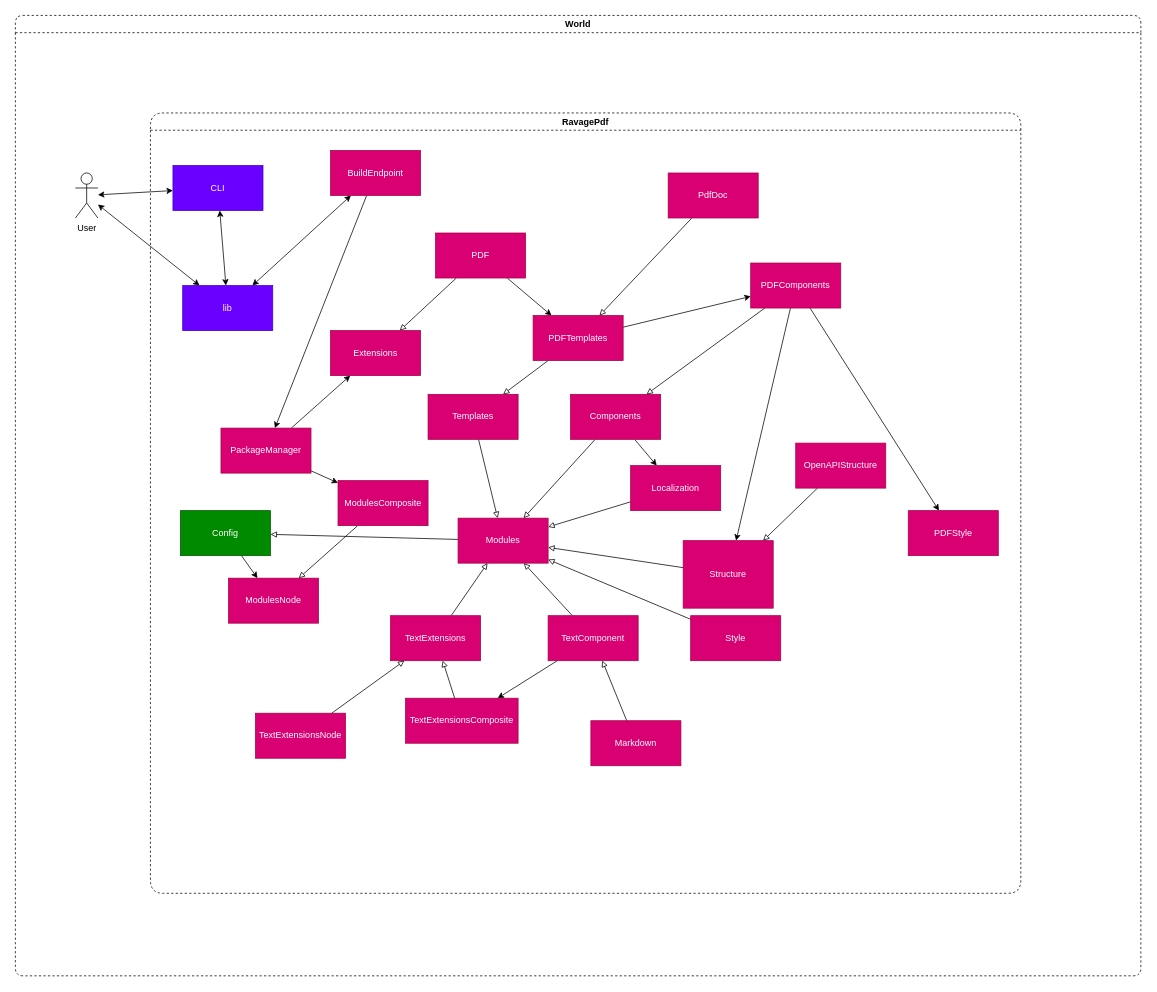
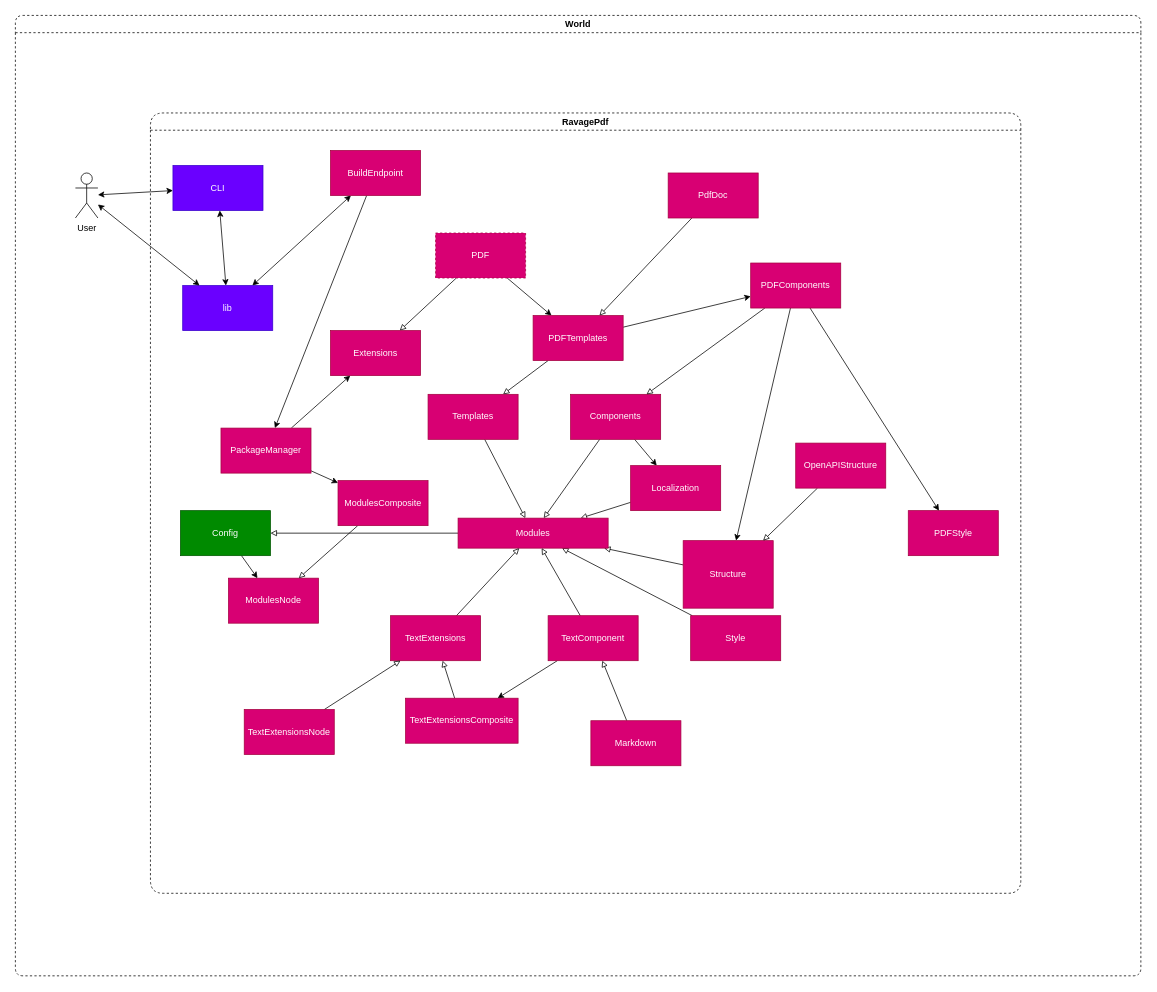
  <mxCell id="0" />
  <mxCell id="1" parent="0" />
  <mxCell id="2" value="World" style="swimlane;whiteSpace=wrap;html=1;rounded=1;dashed=1;swimlaneFillColor=default;" vertex="1" parent="1"><mxGeometry x="20" y="20" width="1500" height="1280" as="geometry" /></mxCell>
  <mxCell id="3" value="RavagePdf" style="swimlane;whiteSpace=wrap;html=1;dashed=1;swimlaneFillColor=default;rounded=1;arcSize=25;" vertex="1" parent="2"><mxGeometry x="180" y="130" width="1160" height="1040" as="geometry" /></mxCell>
  <mxCell id="4" style="edgeStyle=none;html=1;startArrow=classic;startFill=1;" edge="1" parent="3" source="5" target="7"><mxGeometry relative="1" as="geometry" /></mxCell>
  <mxCell id="5" value="CLI" style="rounded=0;whiteSpace=wrap;html=1;fillColor=#6a00ff;fontColor=#ffffff;strokeColor=#3700CC;" vertex="1" parent="3"><mxGeometry x="30" y="70" width="120" height="60" as="geometry" /></mxCell>
  <mxCell id="6" style="edgeStyle=none;html=1;startArrow=classic;startFill=1;endArrow=classic;endFill=1;" edge="1" parent="3" source="7" target="20"><mxGeometry relative="1" as="geometry" /></mxCell>
  <mxCell id="7" value="lib" style="rounded=0;whiteSpace=wrap;html=1;fillColor=#6a00ff;fontColor=#ffffff;strokeColor=#3700CC;" vertex="1" parent="3"><mxGeometry x="43" y="230" width="120" height="60" as="geometry" /></mxCell>
  <mxCell id="8" style="edgeStyle=none;html=1;startArrow=none;startFill=0;" edge="1" parent="3" source="10" target="18"><mxGeometry relative="1" as="geometry" /></mxCell>
  <mxCell id="9" style="edgeStyle=none;html=1;startArrow=none;startFill=0;endArrow=block;endFill=0;" edge="1" parent="3" source="10" target="44"><mxGeometry relative="1" as="geometry" /></mxCell>
- <mxCell id="10" value="PDF" style="rounded=0;whiteSpace=wrap;html=1;fillColor=#d80073;fontColor=#ffffff;strokeColor=#A50040;" vertex="1" parent="3"><mxGeometry x="380" y="160" width="120" height="60" as="geometry" /></mxCell>
+ <mxCell id="10" value="PDF" style="rounded=0;whiteSpace=wrap;html=1;fillColor=#d80073;fontColor=#ffffff;strokeColor=#A50040;dashed=1;" vertex="1" parent="3"><mxGeometry x="380" y="160" width="120" height="60" as="geometry" /></mxCell>
  <mxCell id="11" style="edgeStyle=none;html=1;startArrow=none;startFill=0;" edge="1" parent="3" source="13" target="22"><mxGeometry relative="1" as="geometry" /></mxCell>
  <mxCell id="12" style="edgeStyle=none;html=1;startArrow=none;startFill=0;endArrow=block;endFill=0;" edge="1" parent="3" source="13" target="36"><mxGeometry relative="1" as="geometry" /></mxCell>
  <mxCell id="13" value="Components" style="rounded=0;whiteSpace=wrap;html=1;fillColor=#d80073;fontColor=#ffffff;strokeColor=#A50040;" vertex="1" parent="3"><mxGeometry x="560" y="375" width="120" height="60" as="geometry" /></mxCell>
  <mxCell id="14" style="edgeStyle=none;html=1;startArrow=none;startFill=0;endArrow=block;endFill=0;" edge="1" parent="3" source="15" target="18"><mxGeometry relative="1" as="geometry" /></mxCell>
  <mxCell id="15" value="PdfDoc" style="rounded=0;whiteSpace=wrap;html=1;fillColor=#d80073;fontColor=#ffffff;strokeColor=#A50040;" vertex="1" parent="3"><mxGeometry x="690" y="80" width="120" height="60" as="geometry" /></mxCell>
  <mxCell id="16" style="edgeStyle=none;html=1;startArrow=none;startFill=0;" edge="1" parent="3" source="18" target="43"><mxGeometry relative="1" as="geometry" /></mxCell>
  <mxCell id="17" style="edgeStyle=none;html=1;startArrow=none;startFill=0;endArrow=block;endFill=0;" edge="1" parent="3" source="18" target="31"><mxGeometry relative="1" as="geometry" /></mxCell>
  <mxCell id="18" value="PDFTemplates" style="rounded=0;whiteSpace=wrap;html=1;fillColor=#d80073;fontColor=#ffffff;strokeColor=#A50040;" vertex="1" parent="3"><mxGeometry x="510" y="270" width="120" height="60" as="geometry" /></mxCell>
  <mxCell id="19" style="edgeStyle=none;html=1;startArrow=none;startFill=0;" edge="1" parent="3" source="20" target="34"><mxGeometry relative="1" as="geometry" /></mxCell>
  <mxCell id="20" value="BuildEndpoint" style="rounded=0;whiteSpace=wrap;html=1;fillColor=#d80073;fontColor=#ffffff;strokeColor=#A50040;" vertex="1" parent="3"><mxGeometry x="240" y="50" width="120" height="60" as="geometry" /></mxCell>
  <mxCell id="21" style="edgeStyle=none;html=1;startArrow=none;startFill=0;endArrow=block;endFill=0;" edge="1" parent="3" source="22" target="36"><mxGeometry relative="1" as="geometry" /></mxCell>
  <mxCell id="22" value="Localization" style="rounded=0;whiteSpace=wrap;html=1;fillColor=#d80073;fontColor=#ffffff;strokeColor=#A50040;" vertex="1" parent="3"><mxGeometry x="640" y="470" width="120" height="60" as="geometry" /></mxCell>
  <mxCell id="23" style="edgeStyle=none;html=1;startArrow=none;startFill=0;endArrow=block;endFill=0;" edge="1" parent="3" source="24" target="36"><mxGeometry relative="1" as="geometry" /></mxCell>
  <mxCell id="24" value="Style" style="rounded=0;whiteSpace=wrap;html=1;fillColor=#d80073;fontColor=#ffffff;strokeColor=#A50040;" vertex="1" parent="3"><mxGeometry x="720" y="670" width="120" height="60" as="geometry" /></mxCell>
  <mxCell id="25" value="PDFStyle" style="rounded=0;whiteSpace=wrap;html=1;fillColor=#d80073;fontColor=#ffffff;strokeColor=#A50040;" vertex="1" parent="3"><mxGeometry x="1010" y="530" width="120" height="60" as="geometry" /></mxCell>
  <mxCell id="26" style="edgeStyle=none;html=1;startArrow=none;startFill=0;endArrow=block;endFill=0;" edge="1" parent="3" source="27" target="36"><mxGeometry relative="1" as="geometry" /></mxCell>
  <mxCell id="27" value="Structure" style="rounded=0;whiteSpace=wrap;html=1;fillColor=#d80073;fontColor=#ffffff;strokeColor=#A50040;" vertex="1" parent="3"><mxGeometry x="710" y="570" width="120" height="90" as="geometry" /></mxCell>
  <mxCell id="28" style="edgeStyle=none;html=1;startArrow=none;startFill=0;endArrow=block;endFill=0;" edge="1" parent="3" source="29" target="27"><mxGeometry relative="1" as="geometry" /></mxCell>
  <mxCell id="29" value="OpenAPIStructure" style="rounded=0;whiteSpace=wrap;html=1;fillColor=#d80073;fontColor=#ffffff;strokeColor=#A50040;" vertex="1" parent="3"><mxGeometry x="860" y="440" width="120" height="60" as="geometry" /></mxCell>
  <mxCell id="30" style="edgeStyle=none;html=1;startArrow=none;startFill=0;endArrow=block;endFill=0;" edge="1" parent="3" source="31" target="36"><mxGeometry relative="1" as="geometry" /></mxCell>
  <mxCell id="31" value="Templates" style="rounded=0;whiteSpace=wrap;html=1;fillColor=#d80073;fontColor=#ffffff;strokeColor=#A50040;" vertex="1" parent="3"><mxGeometry x="370" y="375" width="120" height="60" as="geometry" /></mxCell>
  <mxCell id="32" style="edgeStyle=none;html=1;startArrow=none;startFill=0;" edge="1" parent="3" source="34" target="44"><mxGeometry relative="1" as="geometry" /></mxCell>
  <mxCell id="33" style="edgeStyle=none;html=1;startArrow=none;startFill=0;endArrow=classic;endFill=1;" edge="1" parent="3" source="34" target="39"><mxGeometry relative="1" as="geometry" /></mxCell>
  <mxCell id="34" value="PackageManager" style="rounded=0;whiteSpace=wrap;html=1;fillColor=#d80073;fontColor=#ffffff;strokeColor=#A50040;" vertex="1" parent="3"><mxGeometry x="94" y="420" width="120" height="60" as="geometry" /></mxCell>
  <mxCell id="35" style="edgeStyle=none;html=1;startArrow=none;startFill=0;endArrow=block;endFill=0;" edge="1" parent="3" source="36" target="46"><mxGeometry relative="1" as="geometry" /></mxCell>
- <mxCell id="36" value="Modules" style="rounded=0;whiteSpace=wrap;html=1;fillColor=#d80073;fontColor=#ffffff;strokeColor=#A50040;" vertex="1" parent="3"><mxGeometry x="410" y="540" width="120" height="60" as="geometry" /></mxCell>
+ <mxCell id="36" value="Modules" style="rounded=0;whiteSpace=wrap;html=1;fillColor=#d80073;fontColor=#ffffff;strokeColor=#A50040;" vertex="1" parent="3"><mxGeometry x="410" y="540" width="200" height="40" as="geometry" /></mxCell>
  <mxCell id="37" value="ModulesNode" style="rounded=0;whiteSpace=wrap;html=1;fillColor=#d80073;fontColor=#ffffff;strokeColor=#A50040;" vertex="1" parent="3"><mxGeometry x="104" y="620" width="120" height="60" as="geometry" /></mxCell>
  <mxCell id="38" style="edgeStyle=none;html=1;startArrow=none;startFill=0;endArrow=block;endFill=0;" edge="1" parent="3" source="39" target="37"><mxGeometry relative="1" as="geometry" /></mxCell>
  <mxCell id="39" value="ModulesComposite" style="rounded=0;whiteSpace=wrap;html=1;fillColor=#d80073;fontColor=#ffffff;strokeColor=#A50040;" vertex="1" parent="3"><mxGeometry x="250" y="490" width="120" height="60" as="geometry" /></mxCell>
  <mxCell id="40" style="edgeStyle=none;html=1;startArrow=none;startFill=0;" edge="1" parent="3" source="43" target="27"><mxGeometry relative="1" as="geometry" /></mxCell>
  <mxCell id="41" style="edgeStyle=none;html=1;startArrow=none;startFill=0;" edge="1" parent="3" source="43" target="25"><mxGeometry relative="1" as="geometry" /></mxCell>
  <mxCell id="42" style="edgeStyle=none;html=1;startArrow=none;startFill=0;endArrow=block;endFill=0;" edge="1" parent="3" source="43" target="13"><mxGeometry relative="1" as="geometry" /></mxCell>
  <mxCell id="43" value="PDFComponents" style="rounded=0;whiteSpace=wrap;html=1;fillColor=#d80073;fontColor=#ffffff;strokeColor=#A50040;" vertex="1" parent="3"><mxGeometry x="800" y="200" width="120" height="60" as="geometry" /></mxCell>
  <mxCell id="44" value="Extensions" style="rounded=0;whiteSpace=wrap;html=1;fillColor=#d80073;fontColor=#ffffff;strokeColor=#A50040;" vertex="1" parent="3"><mxGeometry x="240" y="290" width="120" height="60" as="geometry" /></mxCell>
  <mxCell id="45" style="edgeStyle=none;html=1;startArrow=none;startFill=0;endArrow=classic;endFill=1;" edge="1" parent="3" source="46" target="37"><mxGeometry relative="1" as="geometry" /></mxCell>
  <mxCell id="46" value="Config" style="rounded=0;whiteSpace=wrap;html=1;fillColor=#008a00;fontColor=#ffffff;strokeColor=#005700;" vertex="1" parent="3"><mxGeometry x="40" y="530" width="120" height="60" as="geometry" /></mxCell>
  <mxCell id="47" style="edgeStyle=none;html=1;startArrow=none;startFill=0;endArrow=block;endFill=0;" edge="1" parent="3" source="49" target="36"><mxGeometry relative="1" as="geometry" /></mxCell>
  <mxCell id="48" style="edgeStyle=none;html=1;startArrow=none;startFill=0;endArrow=classic;endFill=1;" edge="1" parent="3" source="49" target="57"><mxGeometry relative="1" as="geometry" /></mxCell>
  <mxCell id="49" value="TextComponent" style="rounded=0;whiteSpace=wrap;html=1;fillColor=#d80073;fontColor=#ffffff;strokeColor=#A50040;" vertex="1" parent="3"><mxGeometry x="530" y="670" width="120" height="60" as="geometry" /></mxCell>
  <mxCell id="50" style="edgeStyle=none;html=1;startArrow=none;startFill=0;endArrow=block;endFill=0;" edge="1" parent="3" source="51" target="49"><mxGeometry relative="1" as="geometry" /></mxCell>
  <mxCell id="51" value="Markdown" style="rounded=0;whiteSpace=wrap;html=1;fillColor=#d80073;fontColor=#ffffff;strokeColor=#A50040;" vertex="1" parent="3"><mxGeometry x="587" y="810" width="120" height="60" as="geometry" /></mxCell>
  <mxCell id="52" style="edgeStyle=none;html=1;startArrow=none;startFill=0;endArrow=block;endFill=0;" edge="1" parent="3" source="53" target="36"><mxGeometry relative="1" as="geometry" /></mxCell>
  <mxCell id="53" value="TextExtensions" style="rounded=0;whiteSpace=wrap;html=1;fillColor=#d80073;fontColor=#ffffff;strokeColor=#A50040;" vertex="1" parent="3"><mxGeometry x="320" y="670" width="120" height="60" as="geometry" /></mxCell>
  <mxCell id="54" style="edgeStyle=none;html=1;startArrow=none;startFill=0;endArrow=block;endFill=0;" edge="1" parent="3" source="55" target="53"><mxGeometry relative="1" as="geometry" /></mxCell>
- <mxCell id="55" value="TextExtensionsNode" style="rounded=0;whiteSpace=wrap;html=1;fillColor=#d80073;fontColor=#ffffff;strokeColor=#A50040;" vertex="1" parent="3"><mxGeometry x="140" y="800" width="120" height="60" as="geometry" /></mxCell>
+ <mxCell id="55" value="TextExtensionsNode" style="rounded=0;whiteSpace=wrap;html=1;fillColor=#d80073;fontColor=#ffffff;strokeColor=#A50040;" vertex="1" parent="3"><mxGeometry x="125" y="795" width="120" height="60" as="geometry" /></mxCell>
  <mxCell id="56" style="edgeStyle=none;html=1;startArrow=none;startFill=0;endArrow=block;endFill=0;" edge="1" parent="3" source="57" target="53"><mxGeometry relative="1" as="geometry" /></mxCell>
  <mxCell id="57" value="TextExtensionsComposite" style="rounded=0;whiteSpace=wrap;html=1;fillColor=#d80073;fontColor=#ffffff;strokeColor=#A50040;" vertex="1" parent="3"><mxGeometry x="340" y="780" width="150" height="60" as="geometry" /></mxCell>
  <mxCell id="58" style="edgeStyle=none;html=1;startArrow=classic;startFill=1;" edge="1" parent="2" source="60" target="5"><mxGeometry relative="1" as="geometry" /></mxCell>
  <mxCell id="59" style="edgeStyle=none;html=1;startArrow=classic;startFill=1;" edge="1" parent="2" source="60" target="7"><mxGeometry relative="1" as="geometry" /></mxCell>
  <mxCell id="60" value="User" style="shape=umlActor;verticalLabelPosition=bottom;verticalAlign=top;html=1;outlineConnect=0;rounded=1;" vertex="1" parent="2"><mxGeometry x="80" y="210" width="30" height="60" as="geometry" /></mxCell>
